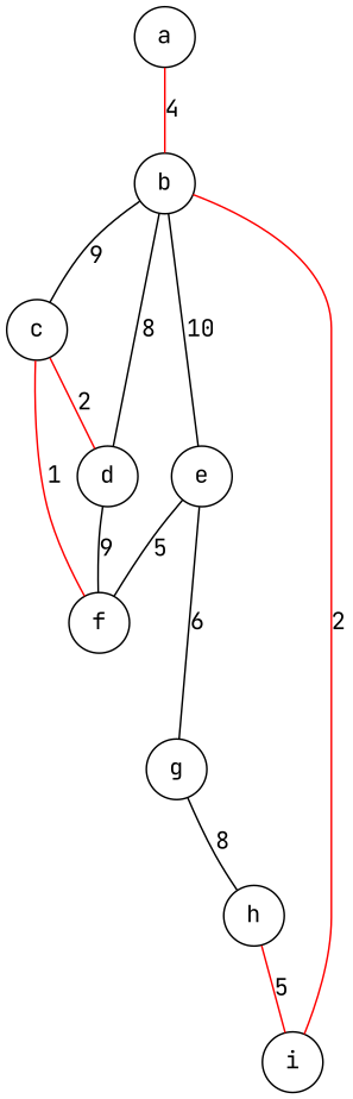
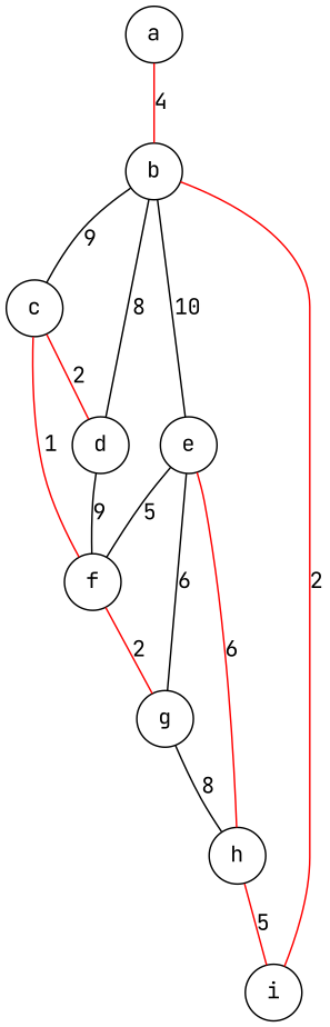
  digraph {
    fontname="JetBrains Mono"
    node [fontname="JetBrains Mono" shape=circle]
    edge [arrowhead=none color=red fontname="JetBrains Mono"]
    a
    b
    c
    d
    e
    i
    f
    g
    h
    a -> b [label=4]
    b -> c [label=9 color=""]
    b -> d [label=8 color=""]
    b -> e [label=10 color=""]
    b -> i [label=2]
    c -> d [label=2]
    c -> f [label=1]
    d -> f [label=9 color=""]
    e -> f [color=black label=5]
    e -> g [label=6 color=""]
+   e -> h [label=6]
+   f -> g [label=2]
    g -> h [label=8 color=""]
    h -> i [label=5]
  }
